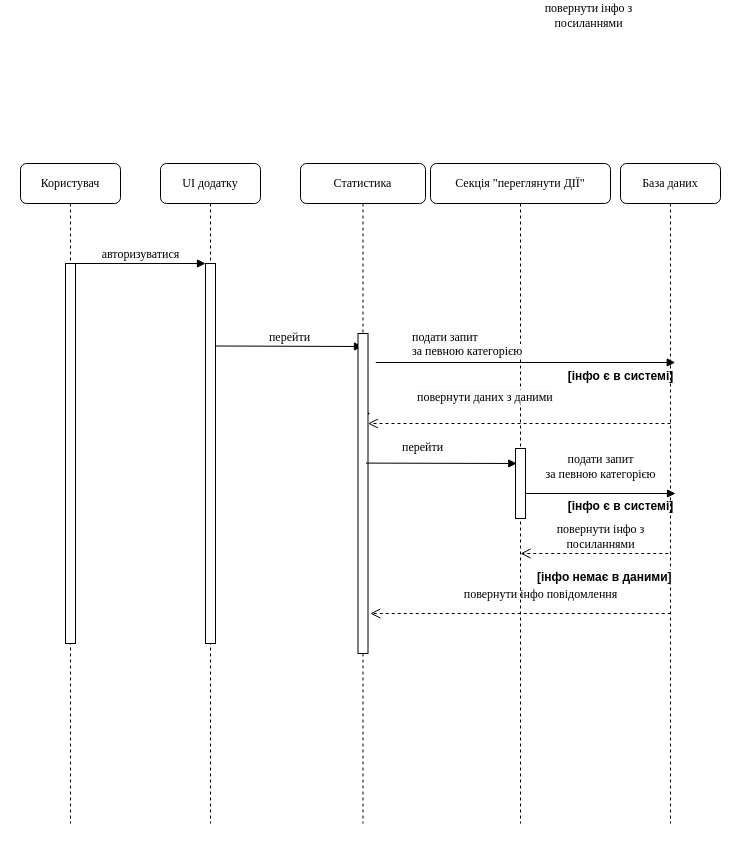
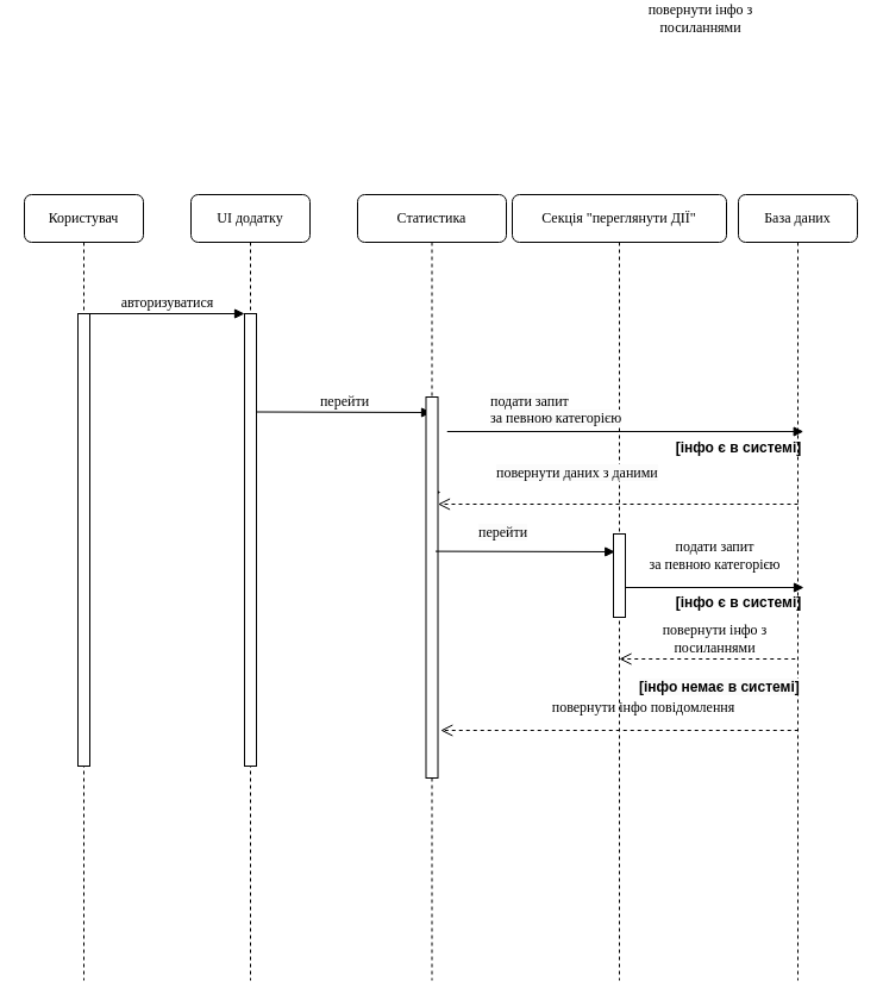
  <mxCell id="0" />
  <mxCell id="1" parent="0" />
  <mxCell id="2" value="UI додатку" style="shape=umlLifeline;perimeter=lifelinePerimeter;whiteSpace=wrap;html=1;container=1;collapsible=0;recursiveResize=0;outlineConnect=0;rounded=1;shadow=0;comic=0;labelBackgroundColor=none;strokeWidth=1;fontFamily=Verdana;fontSize=12;align=center;" vertex="1" parent="1"><mxGeometry x="160" y="20" width="100" height="660" as="geometry" /></mxCell>
  <mxCell id="3" value="" style="html=1;points=[];perimeter=orthogonalPerimeter;rounded=0;shadow=0;comic=0;labelBackgroundColor=none;strokeWidth=1;fontFamily=Verdana;fontSize=12;align=center;" vertex="1" parent="2"><mxGeometry x="45" y="100" width="10" height="380" as="geometry" /></mxCell>
  <mxCell id="4" value="перейти" style="html=1;verticalAlign=bottom;endArrow=block;labelBackgroundColor=none;fontFamily=Verdana;fontSize=12;edgeStyle=elbowEdgeStyle;elbow=vertical;" edge="1" parent="2" target="5"><mxGeometry relative="1" as="geometry"><mxPoint x="55" y="182.5" as="sourcePoint" /><mxPoint x="205" y="182.5" as="targetPoint" /></mxGeometry></mxCell>
  <mxCell id="5" value="Статистика" style="shape=umlLifeline;perimeter=lifelinePerimeter;whiteSpace=wrap;html=1;container=1;collapsible=0;recursiveResize=0;outlineConnect=0;rounded=1;shadow=0;comic=0;labelBackgroundColor=none;strokeWidth=1;fontFamily=Verdana;fontSize=12;align=center;" vertex="1" parent="1"><mxGeometry x="300" y="20" width="125" height="660" as="geometry" /></mxCell>
  <mxCell id="6" value="повернути інфо з &lt;br&gt;посиланнями" style="html=1;verticalAlign=bottom;endArrow=open;dashed=1;endSize=8;labelBackgroundColor=none;fontFamily=Verdana;fontSize=12;" edge="1" parent="5" source="7"><mxGeometry x="-1" y="263" relative="1" as="geometry"><mxPoint x="70" y="250" as="targetPoint" /><mxPoint x="365.5" y="250" as="sourcePoint" /><mxPoint x="220" y="-118" as="offset" /></mxGeometry></mxCell>
  <mxCell id="7" value="" style="html=1;points=[];perimeter=orthogonalPerimeter;rounded=0;shadow=0;comic=0;labelBackgroundColor=none;strokeWidth=1;fontFamily=Verdana;fontSize=12;align=center;" vertex="1" parent="5"><mxGeometry x="57.5" y="170" width="10" height="320" as="geometry" /></mxCell>
  <mxCell id="8" value="Секція &quot;переглянути ДІЇ&quot;" style="shape=umlLifeline;perimeter=lifelinePerimeter;whiteSpace=wrap;html=1;container=1;collapsible=0;recursiveResize=0;outlineConnect=0;rounded=1;shadow=0;comic=0;labelBackgroundColor=none;strokeWidth=1;fontFamily=Verdana;fontSize=12;align=center;" vertex="1" parent="1"><mxGeometry x="430" y="20" width="180" height="660" as="geometry" /></mxCell>
  <mxCell id="9" value="&lt;span style=&quot;color: rgb(0, 0, 0); font-family: Verdana; font-size: 12px; font-style: normal; font-variant-ligatures: normal; font-variant-caps: normal; font-weight: 400; letter-spacing: normal; orphans: 2; text-align: center; text-indent: 0px; text-transform: none; widows: 2; word-spacing: 0px; -webkit-text-stroke-width: 0px; background-color: rgb(251, 251, 251); text-decoration-thickness: initial; text-decoration-style: initial; text-decoration-color: initial; float: none; display: inline !important;&quot;&gt;повернути даних з&amp;nbsp;&lt;/span&gt;&lt;span style=&quot;color: rgb(0, 0, 0); font-family: Verdana; font-size: 12px; font-style: normal; font-variant-ligatures: normal; font-variant-caps: normal; font-weight: 400; letter-spacing: normal; orphans: 2; text-align: center; text-indent: 0px; text-transform: none; widows: 2; word-spacing: 0px; -webkit-text-stroke-width: 0px; background-color: rgb(251, 251, 251); text-decoration-thickness: initial; text-decoration-style: initial; text-decoration-color: initial; float: none; display: inline !important;&quot;&gt;даними&lt;/span&gt;" style="text;whiteSpace=wrap;html=1;" vertex="1" parent="8"><mxGeometry x="-15" y="220" width="195" height="25" as="geometry" /></mxCell>
  <mxCell id="10" value="" style="html=1;verticalAlign=bottom;endArrow=block;labelBackgroundColor=none;fontFamily=Verdana;fontSize=12;elbow=vertical;exitX=0.8;exitY=0.405;exitDx=0;exitDy=0;exitPerimeter=0;" edge="1" parent="8" source="7"><mxGeometry x="-0.12" y="10" relative="1" as="geometry"><mxPoint x="-50" y="300" as="sourcePoint" /><mxPoint x="86.25" y="300" as="targetPoint" /><Array as="points" /><mxPoint as="offset" /></mxGeometry></mxCell>
  <mxCell id="11" value="повернути інфо повідомлення" style="html=1;verticalAlign=bottom;endArrow=open;dashed=1;endSize=8;labelBackgroundColor=none;fontFamily=Verdana;fontSize=12;" edge="1" parent="8"><mxGeometry x="-0.135" y="-10" relative="1" as="geometry"><mxPoint x="-60.25" y="450" as="targetPoint" /><mxPoint x="240.25" y="450" as="sourcePoint" /><mxPoint as="offset" /></mxGeometry></mxCell>
  <mxCell id="12" value="повернути інфо з &lt;br&gt;посиланнями" style="html=1;verticalAlign=bottom;endArrow=open;dashed=1;endSize=8;labelBackgroundColor=none;fontFamily=Verdana;fontSize=12;" edge="1" parent="8"><mxGeometry x="-0.083" relative="1" as="geometry"><mxPoint x="90" y="390" as="targetPoint" /><mxPoint x="237.75" y="390" as="sourcePoint" /><mxPoint as="offset" /></mxGeometry></mxCell>
  <mxCell id="13" value="База даних" style="shape=umlLifeline;perimeter=lifelinePerimeter;whiteSpace=wrap;html=1;container=1;collapsible=0;recursiveResize=0;outlineConnect=0;rounded=1;shadow=0;comic=0;labelBackgroundColor=none;strokeWidth=1;fontFamily=Verdana;fontSize=12;align=center;" vertex="1" parent="1"><mxGeometry x="620" y="20" width="100" height="660" as="geometry" /></mxCell>
  <mxCell id="14" value="[інфо є в системі]" style="text;align=center;fontStyle=1;verticalAlign=middle;spacingLeft=3;spacingRight=3;strokeColor=none;rotatable=0;points=[[0,0.5],[1,0.5]];portConstraint=eastwest;html=1;" vertex="1" parent="13"><mxGeometry x="-40" y="330" width="80" height="26" as="geometry" /></mxCell>
- <mxCell id="15" value="&lt;span style=&quot;color: rgb(0, 0, 0); font-family: Helvetica; font-size: 12px; font-style: normal; font-variant-ligatures: normal; font-variant-caps: normal; font-weight: 700; letter-spacing: normal; orphans: 2; text-align: center; text-indent: 0px; text-transform: none; widows: 2; word-spacing: 0px; -webkit-text-stroke-width: 0px; background-color: rgb(251, 251, 251); text-decoration-thickness: initial; text-decoration-style: initial; text-decoration-color: initial; float: none; display: inline !important;&quot;&gt;[інфо немає в даними]&lt;/span&gt;" style="text;whiteSpace=wrap;html=1;" vertex="1" parent="13"><mxGeometry x="-85" y="400" width="140" height="40" as="geometry" /></mxCell>
+ <mxCell id="15" value="&lt;span style=&quot;color: rgb(0, 0, 0); font-family: Helvetica; font-size: 12px; font-style: normal; font-variant-ligatures: normal; font-variant-caps: normal; font-weight: 700; letter-spacing: normal; orphans: 2; text-align: center; text-indent: 0px; text-transform: none; widows: 2; word-spacing: 0px; -webkit-text-stroke-width: 0px; background-color: rgb(251, 251, 251); text-decoration-thickness: initial; text-decoration-style: initial; text-decoration-color: initial; float: none; display: inline !important;&quot;&gt;[інфо немає в системі]&lt;/span&gt;" style="text;whiteSpace=wrap;html=1;" vertex="1" parent="13"><mxGeometry x="-85" y="400" width="140" height="40" as="geometry" /></mxCell>
  <mxCell id="16" value="Користувач" style="shape=umlLifeline;perimeter=lifelinePerimeter;whiteSpace=wrap;html=1;container=1;collapsible=0;recursiveResize=0;outlineConnect=0;rounded=1;shadow=0;comic=0;labelBackgroundColor=none;strokeWidth=1;fontFamily=Verdana;fontSize=12;align=center;" vertex="1" parent="1"><mxGeometry x="20" y="20" width="100" height="660" as="geometry" /></mxCell>
  <mxCell id="17" value="" style="html=1;points=[];perimeter=orthogonalPerimeter;rounded=0;shadow=0;comic=0;labelBackgroundColor=none;strokeWidth=1;fontFamily=Verdana;fontSize=12;align=center;" vertex="1" parent="16"><mxGeometry x="45" y="100" width="10" height="380" as="geometry" /></mxCell>
  <mxCell id="18" value="авторизуватися" style="html=1;verticalAlign=bottom;endArrow=block;entryX=0;entryY=0;labelBackgroundColor=none;fontFamily=Verdana;fontSize=12;edgeStyle=elbowEdgeStyle;elbow=vertical;" edge="1" parent="1" source="17" target="3"><mxGeometry relative="1" as="geometry"><mxPoint x="140" y="130" as="sourcePoint" /></mxGeometry></mxCell>
  <mxCell id="19" value="[інфо є в системі]" style="text;align=center;fontStyle=1;verticalAlign=middle;spacingLeft=3;spacingRight=3;strokeColor=none;rotatable=0;points=[[0,0.5],[1,0.5]];portConstraint=eastwest;html=1;" vertex="1" parent="1"><mxGeometry x="580" y="220" width="80" height="26" as="geometry" /></mxCell>
  <mxCell id="20" value="подати запит &lt;br&gt;за певною категорією" style="html=1;verticalAlign=bottom;endArrow=block;labelBackgroundColor=none;fontFamily=Verdana;fontSize=12;edgeStyle=elbowEdgeStyle;elbow=vertical;entryX=0.52;entryY=0.378;entryDx=0;entryDy=0;entryPerimeter=0;" edge="1" parent="1" source="25"><mxGeometry x="-0.003" y="10" relative="1" as="geometry"><mxPoint x="520" y="350" as="sourcePoint" /><mxPoint x="675" y="350.48" as="targetPoint" /><mxPoint as="offset" /></mxGeometry></mxCell>
  <mxCell id="21" value="" style="html=1;verticalAlign=bottom;endArrow=block;labelBackgroundColor=none;fontFamily=Verdana;fontSize=12;elbow=vertical;" edge="1" parent="1"><mxGeometry x="-0.12" y="10" relative="1" as="geometry"><mxPoint x="375.25" y="219" as="sourcePoint" /><mxPoint x="674.75" y="219" as="targetPoint" /><Array as="points" /><mxPoint as="offset" /></mxGeometry></mxCell>
  <mxCell id="22" value="&lt;span style=&quot;color: rgb(0, 0, 0); font-family: Verdana; font-size: 12px; font-style: normal; font-variant-ligatures: normal; font-variant-caps: normal; font-weight: 400; letter-spacing: normal; orphans: 2; text-align: center; text-indent: 0px; text-transform: none; widows: 2; word-spacing: 0px; -webkit-text-stroke-width: 0px; background-color: rgb(251, 251, 251); text-decoration-thickness: initial; text-decoration-style: initial; text-decoration-color: initial; float: none; display: inline !important;&quot;&gt;подати запит&lt;/span&gt;&lt;br style=&quot;border-color: var(--border-color); color: rgb(0, 0, 0); font-family: Verdana; font-size: 12px; font-style: normal; font-variant-ligatures: normal; font-variant-caps: normal; font-weight: 400; letter-spacing: normal; orphans: 2; text-align: center; text-indent: 0px; text-transform: none; widows: 2; word-spacing: 0px; -webkit-text-stroke-width: 0px; background-color: rgb(251, 251, 251); text-decoration-thickness: initial; text-decoration-style: initial; text-decoration-color: initial;&quot;&gt;&lt;span style=&quot;color: rgb(0, 0, 0); font-family: Verdana; font-size: 12px; font-style: normal; font-variant-ligatures: normal; font-variant-caps: normal; font-weight: 400; letter-spacing: normal; orphans: 2; text-align: center; text-indent: 0px; text-transform: none; widows: 2; word-spacing: 0px; -webkit-text-stroke-width: 0px; background-color: rgb(251, 251, 251); text-decoration-thickness: initial; text-decoration-style: initial; text-decoration-color: initial; float: none; display: inline !important;&quot;&gt;за певною категорією&lt;/span&gt;" style="text;whiteSpace=wrap;html=1;" vertex="1" parent="1"><mxGeometry x="410" y="180" width="170" height="50" as="geometry" /></mxCell>
  <mxCell id="23" value="&lt;span style=&quot;color: rgb(0, 0, 0); font-family: Verdana; font-size: 12px; font-style: normal; font-variant-ligatures: normal; font-variant-caps: normal; font-weight: 400; letter-spacing: normal; orphans: 2; text-align: center; text-indent: 0px; text-transform: none; widows: 2; word-spacing: 0px; -webkit-text-stroke-width: 0px; background-color: rgb(251, 251, 251); text-decoration-thickness: initial; text-decoration-style: initial; text-decoration-color: initial; float: none; display: inline !important;&quot;&gt;перейти&lt;/span&gt;" style="text;whiteSpace=wrap;html=1;" vertex="1" parent="1"><mxGeometry x="400" y="290" width="80" height="20" as="geometry" /></mxCell>
  <mxCell id="24" value="" style="html=1;verticalAlign=bottom;endArrow=block;labelBackgroundColor=none;fontFamily=Verdana;fontSize=12;edgeStyle=elbowEdgeStyle;elbow=vertical;entryX=0.52;entryY=0.378;entryDx=0;entryDy=0;entryPerimeter=0;" edge="1" parent="1" target="25"><mxGeometry x="0.994" y="226" relative="1" as="geometry"><mxPoint x="520" y="350" as="sourcePoint" /><mxPoint x="675" y="350.48" as="targetPoint" /><mxPoint x="-11" y="-70" as="offset" /></mxGeometry></mxCell>
  <mxCell id="25" value="" style="html=1;points=[];perimeter=orthogonalPerimeter;rounded=0;shadow=0;comic=0;labelBackgroundColor=none;strokeWidth=1;fontFamily=Verdana;fontSize=12;align=center;" vertex="1" parent="1"><mxGeometry x="515" y="305" width="10" height="70" as="geometry" /></mxCell>
  <mxCell id="26" value="" style="html=1;verticalAlign=bottom;endArrow=open;dashed=1;endSize=8;labelBackgroundColor=none;fontFamily=Verdana;fontSize=12;" edge="1" parent="1"><mxGeometry x="-1" y="263" relative="1" as="geometry"><mxPoint x="367.5" y="280" as="targetPoint" /><mxPoint x="670" y="280" as="sourcePoint" /><mxPoint x="220" y="-118" as="offset" /></mxGeometry></mxCell>
